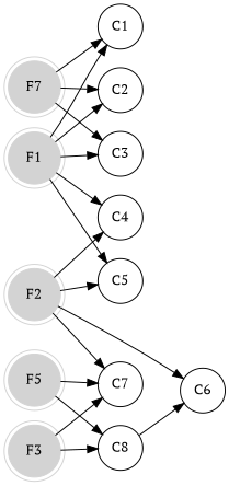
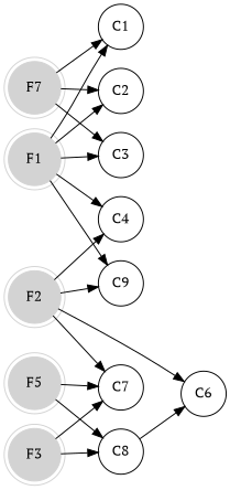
  digraph {
    fontname="PT Serif"
    rankdir=LR
    node [fontname="PT Serif" shape=circle]
    edge [fontname="PT Serif"]
    F1 [color=lightgrey shape=doublecircle style=filled]
    C1
    C2
    C3
    C4
-   C5
+   C5 [label=C9]
    F2 [color=lightgrey shape=doublecircle style=filled]
    C6
    C7
    F3 [color=lightgrey shape=doublecircle style=filled]
    C8
    n12 [color=lightgrey label=F7 shape=doublecircle style=filled]
    F5 [color=lightgrey shape=doublecircle style=filled]
    F1 -> C1
    F1 -> C2
    F1 -> C3
    F1 -> C4
    F1 -> C5
    F2 -> C4
    F2 -> C5
    F2 -> C6
    F2 -> C7
    F3 -> C7
    F3 -> C8
    C8 -> C6
    n12 -> C1
    n12 -> C2
    n12 -> C3
    F5 -> C7
    F5 -> C8
  }
